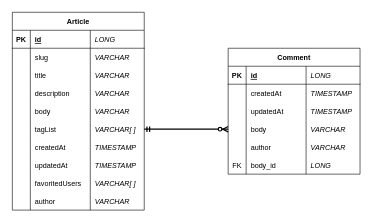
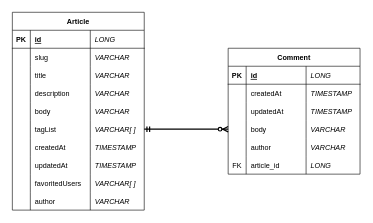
  <mxCell id="0" />
  <mxCell id="1" parent="0" />
  <mxCell id="2" value="Article" style="shape=table;startSize=30;container=1;collapsible=1;childLayout=tableLayout;fixedRows=1;rowLines=0;fontStyle=1;align=center;resizeLast=1;" parent="1" vertex="1"><mxGeometry x="20" y="20" width="220" height="330" as="geometry" /></mxCell>
  <mxCell id="3" value="" style="shape=tableRow;horizontal=0;startSize=0;swimlaneHead=0;swimlaneBody=0;fillColor=none;collapsible=0;dropTarget=0;points=[[0,0.5],[1,0.5]];portConstraint=eastwest;top=0;left=0;right=0;bottom=1;" parent="2" vertex="1"><mxGeometry y="30" width="220" height="30" as="geometry" /></mxCell>
  <mxCell id="4" value="PK" style="shape=partialRectangle;connectable=0;fillColor=none;top=0;left=0;bottom=0;right=0;fontStyle=1;overflow=hidden;" parent="3" vertex="1"><mxGeometry width="30" height="30" as="geometry"><mxRectangle width="30" height="30" as="alternateBounds" /></mxGeometry></mxCell>
  <mxCell id="5" value="id" style="shape=partialRectangle;connectable=0;fillColor=none;top=0;left=0;bottom=0;right=0;align=left;spacingLeft=6;fontStyle=5;overflow=hidden;" parent="3" vertex="1"><mxGeometry x="30" width="100" height="30" as="geometry"><mxRectangle width="100" height="30" as="alternateBounds" /></mxGeometry></mxCell>
  <mxCell id="6" value="LONG" style="shape=partialRectangle;connectable=0;fillColor=none;top=0;left=0;bottom=0;right=0;align=left;spacingLeft=6;fontStyle=2;overflow=hidden;" parent="3" vertex="1"><mxGeometry x="130" width="90" height="30" as="geometry"><mxRectangle width="90" height="30" as="alternateBounds" /></mxGeometry></mxCell>
  <mxCell id="7" style="shape=tableRow;horizontal=0;startSize=0;swimlaneHead=0;swimlaneBody=0;fillColor=none;collapsible=0;dropTarget=0;points=[[0,0.5],[1,0.5]];portConstraint=eastwest;top=0;left=0;right=0;bottom=0;" parent="2" vertex="1"><mxGeometry y="60" width="220" height="30" as="geometry" /></mxCell>
  <mxCell id="8" value="" style="shape=partialRectangle;connectable=0;fillColor=none;top=0;left=0;bottom=0;right=0;editable=1;overflow=hidden;" parent="7" vertex="1"><mxGeometry width="30" height="30" as="geometry"><mxRectangle width="30" height="30" as="alternateBounds" /></mxGeometry></mxCell>
  <mxCell id="9" value="slug" style="shape=partialRectangle;connectable=0;fillColor=none;top=0;left=0;bottom=0;right=0;align=left;spacingLeft=6;overflow=hidden;" parent="7" vertex="1"><mxGeometry x="30" width="100" height="30" as="geometry"><mxRectangle width="100" height="30" as="alternateBounds" /></mxGeometry></mxCell>
  <mxCell id="10" value="VARCHAR" style="shape=partialRectangle;connectable=0;fillColor=none;top=0;left=0;bottom=0;right=0;align=left;spacingLeft=6;overflow=hidden;fontStyle=2" parent="7" vertex="1"><mxGeometry x="130" width="90" height="30" as="geometry"><mxRectangle width="90" height="30" as="alternateBounds" /></mxGeometry></mxCell>
  <mxCell id="11" value="" style="shape=tableRow;horizontal=0;startSize=0;swimlaneHead=0;swimlaneBody=0;fillColor=none;collapsible=0;dropTarget=0;points=[[0,0.5],[1,0.5]];portConstraint=eastwest;top=0;left=0;right=0;bottom=0;" parent="2" vertex="1"><mxGeometry y="90" width="220" height="30" as="geometry" /></mxCell>
  <mxCell id="12" value="" style="shape=partialRectangle;connectable=0;fillColor=none;top=0;left=0;bottom=0;right=0;editable=1;overflow=hidden;" parent="11" vertex="1"><mxGeometry width="30" height="30" as="geometry"><mxRectangle width="30" height="30" as="alternateBounds" /></mxGeometry></mxCell>
  <mxCell id="13" value="title" style="shape=partialRectangle;connectable=0;fillColor=none;top=0;left=0;bottom=0;right=0;align=left;spacingLeft=6;overflow=hidden;" parent="11" vertex="1"><mxGeometry x="30" width="100" height="30" as="geometry"><mxRectangle width="100" height="30" as="alternateBounds" /></mxGeometry></mxCell>
  <mxCell id="14" value="VARCHAR" style="shape=partialRectangle;connectable=0;fillColor=none;top=0;left=0;bottom=0;right=0;align=left;spacingLeft=6;overflow=hidden;fontStyle=2" parent="11" vertex="1"><mxGeometry x="130" width="90" height="30" as="geometry"><mxRectangle width="90" height="30" as="alternateBounds" /></mxGeometry></mxCell>
  <mxCell id="15" value="" style="shape=tableRow;horizontal=0;startSize=0;swimlaneHead=0;swimlaneBody=0;fillColor=none;collapsible=0;dropTarget=0;points=[[0,0.5],[1,0.5]];portConstraint=eastwest;top=0;left=0;right=0;bottom=0;" parent="2" vertex="1"><mxGeometry y="120" width="220" height="30" as="geometry" /></mxCell>
  <mxCell id="16" value="" style="shape=partialRectangle;connectable=0;fillColor=none;top=0;left=0;bottom=0;right=0;editable=1;overflow=hidden;" parent="15" vertex="1"><mxGeometry width="30" height="30" as="geometry"><mxRectangle width="30" height="30" as="alternateBounds" /></mxGeometry></mxCell>
  <mxCell id="17" value="description" style="shape=partialRectangle;connectable=0;fillColor=none;top=0;left=0;bottom=0;right=0;align=left;spacingLeft=6;overflow=hidden;" parent="15" vertex="1"><mxGeometry x="30" width="100" height="30" as="geometry"><mxRectangle width="100" height="30" as="alternateBounds" /></mxGeometry></mxCell>
  <mxCell id="18" value="VARCHAR" style="shape=partialRectangle;connectable=0;fillColor=none;top=0;left=0;bottom=0;right=0;align=left;spacingLeft=6;overflow=hidden;fontStyle=2" parent="15" vertex="1"><mxGeometry x="130" width="90" height="30" as="geometry"><mxRectangle width="90" height="30" as="alternateBounds" /></mxGeometry></mxCell>
  <mxCell id="19" value="" style="shape=tableRow;horizontal=0;startSize=0;swimlaneHead=0;swimlaneBody=0;fillColor=none;collapsible=0;dropTarget=0;points=[[0,0.5],[1,0.5]];portConstraint=eastwest;top=0;left=0;right=0;bottom=0;" parent="2" vertex="1"><mxGeometry y="150" width="220" height="30" as="geometry" /></mxCell>
  <mxCell id="20" value="" style="shape=partialRectangle;connectable=0;fillColor=none;top=0;left=0;bottom=0;right=0;editable=1;overflow=hidden;" parent="19" vertex="1"><mxGeometry width="30" height="30" as="geometry"><mxRectangle width="30" height="30" as="alternateBounds" /></mxGeometry></mxCell>
  <mxCell id="21" value="body" style="shape=partialRectangle;connectable=0;fillColor=none;top=0;left=0;bottom=0;right=0;align=left;spacingLeft=6;overflow=hidden;" parent="19" vertex="1"><mxGeometry x="30" width="100" height="30" as="geometry"><mxRectangle width="100" height="30" as="alternateBounds" /></mxGeometry></mxCell>
  <mxCell id="22" value="VARCHAR" style="shape=partialRectangle;connectable=0;fillColor=none;top=0;left=0;bottom=0;right=0;align=left;spacingLeft=6;overflow=hidden;fontStyle=2" parent="19" vertex="1"><mxGeometry x="130" width="90" height="30" as="geometry"><mxRectangle width="90" height="30" as="alternateBounds" /></mxGeometry></mxCell>
  <mxCell id="23" style="shape=tableRow;horizontal=0;startSize=0;swimlaneHead=0;swimlaneBody=0;fillColor=none;collapsible=0;dropTarget=0;points=[[0,0.5],[1,0.5]];portConstraint=eastwest;top=0;left=0;right=0;bottom=0;" parent="2" vertex="1"><mxGeometry y="180" width="220" height="30" as="geometry" /></mxCell>
  <mxCell id="24" style="shape=partialRectangle;connectable=0;fillColor=none;top=0;left=0;bottom=0;right=0;editable=1;overflow=hidden;" parent="23" vertex="1"><mxGeometry width="30" height="30" as="geometry"><mxRectangle width="30" height="30" as="alternateBounds" /></mxGeometry></mxCell>
  <mxCell id="25" value="tagList" style="shape=partialRectangle;connectable=0;fillColor=none;top=0;left=0;bottom=0;right=0;align=left;spacingLeft=6;overflow=hidden;" parent="23" vertex="1"><mxGeometry x="30" width="100" height="30" as="geometry"><mxRectangle width="100" height="30" as="alternateBounds" /></mxGeometry></mxCell>
  <mxCell id="26" value="VARCHAR[ ]" style="shape=partialRectangle;connectable=0;fillColor=none;top=0;left=0;bottom=0;right=0;align=left;spacingLeft=6;overflow=hidden;fontStyle=2" parent="23" vertex="1"><mxGeometry x="130" width="90" height="30" as="geometry"><mxRectangle width="90" height="30" as="alternateBounds" /></mxGeometry></mxCell>
  <mxCell id="27" style="shape=tableRow;horizontal=0;startSize=0;swimlaneHead=0;swimlaneBody=0;fillColor=none;collapsible=0;dropTarget=0;points=[[0,0.5],[1,0.5]];portConstraint=eastwest;top=0;left=0;right=0;bottom=0;" parent="2" vertex="1"><mxGeometry y="210" width="220" height="30" as="geometry" /></mxCell>
  <mxCell id="28" style="shape=partialRectangle;connectable=0;fillColor=none;top=0;left=0;bottom=0;right=0;editable=1;overflow=hidden;" parent="27" vertex="1"><mxGeometry width="30" height="30" as="geometry"><mxRectangle width="30" height="30" as="alternateBounds" /></mxGeometry></mxCell>
  <mxCell id="29" value="createdAt" style="shape=partialRectangle;connectable=0;fillColor=none;top=0;left=0;bottom=0;right=0;align=left;spacingLeft=6;overflow=hidden;" parent="27" vertex="1"><mxGeometry x="30" width="100" height="30" as="geometry"><mxRectangle width="100" height="30" as="alternateBounds" /></mxGeometry></mxCell>
  <mxCell id="30" value="TIMESTAMP" style="shape=partialRectangle;connectable=0;fillColor=none;top=0;left=0;bottom=0;right=0;align=left;spacingLeft=6;overflow=hidden;fontStyle=2" parent="27" vertex="1"><mxGeometry x="130" width="90" height="30" as="geometry"><mxRectangle width="90" height="30" as="alternateBounds" /></mxGeometry></mxCell>
  <mxCell id="31" style="shape=tableRow;horizontal=0;startSize=0;swimlaneHead=0;swimlaneBody=0;fillColor=none;collapsible=0;dropTarget=0;points=[[0,0.5],[1,0.5]];portConstraint=eastwest;top=0;left=0;right=0;bottom=0;" parent="2" vertex="1"><mxGeometry y="240" width="220" height="30" as="geometry" /></mxCell>
  <mxCell id="32" style="shape=partialRectangle;connectable=0;fillColor=none;top=0;left=0;bottom=0;right=0;editable=1;overflow=hidden;" parent="31" vertex="1"><mxGeometry width="30" height="30" as="geometry"><mxRectangle width="30" height="30" as="alternateBounds" /></mxGeometry></mxCell>
  <mxCell id="33" value="updatedAt" style="shape=partialRectangle;connectable=0;fillColor=none;top=0;left=0;bottom=0;right=0;align=left;spacingLeft=6;overflow=hidden;" parent="31" vertex="1"><mxGeometry x="30" width="100" height="30" as="geometry"><mxRectangle width="100" height="30" as="alternateBounds" /></mxGeometry></mxCell>
  <mxCell id="34" value="TIMESTAMP" style="shape=partialRectangle;connectable=0;fillColor=none;top=0;left=0;bottom=0;right=0;align=left;spacingLeft=6;overflow=hidden;fontStyle=2" parent="31" vertex="1"><mxGeometry x="130" width="90" height="30" as="geometry"><mxRectangle width="90" height="30" as="alternateBounds" /></mxGeometry></mxCell>
  <mxCell id="35" style="shape=tableRow;horizontal=0;startSize=0;swimlaneHead=0;swimlaneBody=0;fillColor=none;collapsible=0;dropTarget=0;points=[[0,0.5],[1,0.5]];portConstraint=eastwest;top=0;left=0;right=0;bottom=0;" parent="2" vertex="1"><mxGeometry y="270" width="220" height="30" as="geometry" /></mxCell>
  <mxCell id="36" style="shape=partialRectangle;connectable=0;fillColor=none;top=0;left=0;bottom=0;right=0;editable=1;overflow=hidden;" parent="35" vertex="1"><mxGeometry width="30" height="30" as="geometry"><mxRectangle width="30" height="30" as="alternateBounds" /></mxGeometry></mxCell>
  <mxCell id="37" value="favoritedUsers" style="shape=partialRectangle;connectable=0;fillColor=none;top=0;left=0;bottom=0;right=0;align=left;spacingLeft=6;overflow=hidden;" parent="35" vertex="1"><mxGeometry x="30" width="100" height="30" as="geometry"><mxRectangle width="100" height="30" as="alternateBounds" /></mxGeometry></mxCell>
  <mxCell id="38" value="VARCHAR[ ]" style="shape=partialRectangle;connectable=0;fillColor=none;top=0;left=0;bottom=0;right=0;align=left;spacingLeft=6;overflow=hidden;fontStyle=2" parent="35" vertex="1"><mxGeometry x="130" width="90" height="30" as="geometry"><mxRectangle width="90" height="30" as="alternateBounds" /></mxGeometry></mxCell>
  <mxCell id="39" style="shape=tableRow;horizontal=0;startSize=0;swimlaneHead=0;swimlaneBody=0;fillColor=none;collapsible=0;dropTarget=0;points=[[0,0.5],[1,0.5]];portConstraint=eastwest;top=0;left=0;right=0;bottom=0;" parent="2" vertex="1"><mxGeometry y="300" width="220" height="30" as="geometry" /></mxCell>
  <mxCell id="40" value="" style="shape=partialRectangle;connectable=0;fillColor=none;top=0;left=0;bottom=0;right=0;editable=1;overflow=hidden;" parent="39" vertex="1"><mxGeometry width="30" height="30" as="geometry"><mxRectangle width="30" height="30" as="alternateBounds" /></mxGeometry></mxCell>
  <mxCell id="41" value="author" style="shape=partialRectangle;connectable=0;fillColor=none;top=0;left=0;bottom=0;right=0;align=left;spacingLeft=6;overflow=hidden;" parent="39" vertex="1"><mxGeometry x="30" width="100" height="30" as="geometry"><mxRectangle width="100" height="30" as="alternateBounds" /></mxGeometry></mxCell>
  <mxCell id="42" value="VARCHAR" style="shape=partialRectangle;connectable=0;fillColor=none;top=0;left=0;bottom=0;right=0;align=left;spacingLeft=6;overflow=hidden;fontStyle=2" parent="39" vertex="1"><mxGeometry x="130" width="90" height="30" as="geometry"><mxRectangle width="90" height="30" as="alternateBounds" /></mxGeometry></mxCell>
  <mxCell id="43" value="Comment" style="shape=table;startSize=30;container=1;collapsible=1;childLayout=tableLayout;fixedRows=1;rowLines=0;fontStyle=1;align=center;resizeLast=1;" parent="1" vertex="1"><mxGeometry x="380" y="80" width="220" height="210" as="geometry" /></mxCell>
  <mxCell id="44" value="" style="shape=tableRow;horizontal=0;startSize=0;swimlaneHead=0;swimlaneBody=0;fillColor=none;collapsible=0;dropTarget=0;points=[[0,0.5],[1,0.5]];portConstraint=eastwest;top=0;left=0;right=0;bottom=1;" parent="43" vertex="1"><mxGeometry y="30" width="220" height="30" as="geometry" /></mxCell>
  <mxCell id="45" value="PK" style="shape=partialRectangle;connectable=0;fillColor=none;top=0;left=0;bottom=0;right=0;fontStyle=1;overflow=hidden;" parent="44" vertex="1"><mxGeometry width="30" height="30" as="geometry"><mxRectangle width="30" height="30" as="alternateBounds" /></mxGeometry></mxCell>
  <mxCell id="46" value="id" style="shape=partialRectangle;connectable=0;fillColor=none;top=0;left=0;bottom=0;right=0;align=left;spacingLeft=6;fontStyle=5;overflow=hidden;" parent="44" vertex="1"><mxGeometry x="30" width="100" height="30" as="geometry"><mxRectangle width="100" height="30" as="alternateBounds" /></mxGeometry></mxCell>
  <mxCell id="47" value="LONG" style="shape=partialRectangle;connectable=0;fillColor=none;top=0;left=0;bottom=0;right=0;align=left;spacingLeft=6;fontStyle=2;overflow=hidden;" parent="44" vertex="1"><mxGeometry x="130" width="90" height="30" as="geometry"><mxRectangle width="90" height="30" as="alternateBounds" /></mxGeometry></mxCell>
  <mxCell id="48" style="shape=tableRow;horizontal=0;startSize=0;swimlaneHead=0;swimlaneBody=0;fillColor=none;collapsible=0;dropTarget=0;points=[[0,0.5],[1,0.5]];portConstraint=eastwest;top=0;left=0;right=0;bottom=0;" parent="43" vertex="1"><mxGeometry y="60" width="220" height="30" as="geometry" /></mxCell>
  <mxCell id="49" value="" style="shape=partialRectangle;connectable=0;fillColor=none;top=0;left=0;bottom=0;right=0;editable=1;overflow=hidden;" parent="48" vertex="1"><mxGeometry width="30" height="30" as="geometry"><mxRectangle width="30" height="30" as="alternateBounds" /></mxGeometry></mxCell>
  <mxCell id="50" value="createdAt" style="shape=partialRectangle;connectable=0;fillColor=none;top=0;left=0;bottom=0;right=0;align=left;spacingLeft=6;overflow=hidden;" parent="48" vertex="1"><mxGeometry x="30" width="100" height="30" as="geometry"><mxRectangle width="100" height="30" as="alternateBounds" /></mxGeometry></mxCell>
  <mxCell id="51" value="TIMESTAMP" style="shape=partialRectangle;connectable=0;fillColor=none;top=0;left=0;bottom=0;right=0;align=left;spacingLeft=6;overflow=hidden;fontStyle=2" parent="48" vertex="1"><mxGeometry x="130" width="90" height="30" as="geometry"><mxRectangle width="90" height="30" as="alternateBounds" /></mxGeometry></mxCell>
  <mxCell id="52" style="shape=tableRow;horizontal=0;startSize=0;swimlaneHead=0;swimlaneBody=0;fillColor=none;collapsible=0;dropTarget=0;points=[[0,0.5],[1,0.5]];portConstraint=eastwest;top=0;left=0;right=0;bottom=0;" parent="43" vertex="1"><mxGeometry y="90" width="220" height="30" as="geometry" /></mxCell>
  <mxCell id="53" style="shape=partialRectangle;connectable=0;fillColor=none;top=0;left=0;bottom=0;right=0;editable=1;overflow=hidden;" parent="52" vertex="1"><mxGeometry width="30" height="30" as="geometry"><mxRectangle width="30" height="30" as="alternateBounds" /></mxGeometry></mxCell>
  <mxCell id="54" value="updatedAt" style="shape=partialRectangle;connectable=0;fillColor=none;top=0;left=0;bottom=0;right=0;align=left;spacingLeft=6;overflow=hidden;" parent="52" vertex="1"><mxGeometry x="30" width="100" height="30" as="geometry"><mxRectangle width="100" height="30" as="alternateBounds" /></mxGeometry></mxCell>
  <mxCell id="55" value="TIMESTAMP" style="shape=partialRectangle;connectable=0;fillColor=none;top=0;left=0;bottom=0;right=0;align=left;spacingLeft=6;overflow=hidden;fontStyle=2" parent="52" vertex="1"><mxGeometry x="130" width="90" height="30" as="geometry"><mxRectangle width="90" height="30" as="alternateBounds" /></mxGeometry></mxCell>
  <mxCell id="56" value="" style="shape=tableRow;horizontal=0;startSize=0;swimlaneHead=0;swimlaneBody=0;fillColor=none;collapsible=0;dropTarget=0;points=[[0,0.5],[1,0.5]];portConstraint=eastwest;top=0;left=0;right=0;bottom=0;" parent="43" vertex="1"><mxGeometry y="120" width="220" height="30" as="geometry" /></mxCell>
  <mxCell id="57" value="" style="shape=partialRectangle;connectable=0;fillColor=none;top=0;left=0;bottom=0;right=0;editable=1;overflow=hidden;" parent="56" vertex="1"><mxGeometry width="30" height="30" as="geometry"><mxRectangle width="30" height="30" as="alternateBounds" /></mxGeometry></mxCell>
  <mxCell id="58" value="body" style="shape=partialRectangle;connectable=0;fillColor=none;top=0;left=0;bottom=0;right=0;align=left;spacingLeft=6;overflow=hidden;" parent="56" vertex="1"><mxGeometry x="30" width="100" height="30" as="geometry"><mxRectangle width="100" height="30" as="alternateBounds" /></mxGeometry></mxCell>
  <mxCell id="59" value="VARCHAR" style="shape=partialRectangle;connectable=0;fillColor=none;top=0;left=0;bottom=0;right=0;align=left;spacingLeft=6;overflow=hidden;fontStyle=2" parent="56" vertex="1"><mxGeometry x="130" width="90" height="30" as="geometry"><mxRectangle width="90" height="30" as="alternateBounds" /></mxGeometry></mxCell>
  <mxCell id="60" style="shape=tableRow;horizontal=0;startSize=0;swimlaneHead=0;swimlaneBody=0;fillColor=none;collapsible=0;dropTarget=0;points=[[0,0.5],[1,0.5]];portConstraint=eastwest;top=0;left=0;right=0;bottom=0;" parent="43" vertex="1"><mxGeometry y="150" width="220" height="30" as="geometry" /></mxCell>
  <mxCell id="61" value="" style="shape=partialRectangle;connectable=0;fillColor=none;top=0;left=0;bottom=0;right=0;editable=1;overflow=hidden;" parent="60" vertex="1"><mxGeometry width="30" height="30" as="geometry"><mxRectangle width="30" height="30" as="alternateBounds" /></mxGeometry></mxCell>
  <mxCell id="62" value="author" style="shape=partialRectangle;connectable=0;fillColor=none;top=0;left=0;bottom=0;right=0;align=left;spacingLeft=6;overflow=hidden;" parent="60" vertex="1"><mxGeometry x="30" width="100" height="30" as="geometry"><mxRectangle width="100" height="30" as="alternateBounds" /></mxGeometry></mxCell>
  <mxCell id="63" value="VARCHAR" style="shape=partialRectangle;connectable=0;fillColor=none;top=0;left=0;bottom=0;right=0;align=left;spacingLeft=6;overflow=hidden;fontStyle=2" parent="60" vertex="1"><mxGeometry x="130" width="90" height="30" as="geometry"><mxRectangle width="90" height="30" as="alternateBounds" /></mxGeometry></mxCell>
  <mxCell id="64" style="shape=tableRow;horizontal=0;startSize=0;swimlaneHead=0;swimlaneBody=0;fillColor=none;collapsible=0;dropTarget=0;points=[[0,0.5],[1,0.5]];portConstraint=eastwest;top=0;left=0;right=0;bottom=0;" parent="43" vertex="1"><mxGeometry y="180" width="220" height="30" as="geometry" /></mxCell>
  <mxCell id="65" value="FK" style="shape=partialRectangle;connectable=0;fillColor=none;top=0;left=0;bottom=0;right=0;editable=1;overflow=hidden;" parent="64" vertex="1"><mxGeometry width="30" height="30" as="geometry"><mxRectangle width="30" height="30" as="alternateBounds" /></mxGeometry></mxCell>
- <mxCell id="66" value="body_id" style="shape=partialRectangle;connectable=0;fillColor=none;top=0;left=0;bottom=0;right=0;align=left;spacingLeft=6;overflow=hidden;" parent="64" vertex="1"><mxGeometry x="30" width="100" height="30" as="geometry"><mxRectangle width="100" height="30" as="alternateBounds" /></mxGeometry></mxCell>
+ <mxCell id="66" value="article_id" style="shape=partialRectangle;connectable=0;fillColor=none;top=0;left=0;bottom=0;right=0;align=left;spacingLeft=6;overflow=hidden;" parent="64" vertex="1"><mxGeometry x="30" width="100" height="30" as="geometry"><mxRectangle width="100" height="30" as="alternateBounds" /></mxGeometry></mxCell>
  <mxCell id="67" value="LONG" style="shape=partialRectangle;connectable=0;fillColor=none;top=0;left=0;bottom=0;right=0;align=left;spacingLeft=6;overflow=hidden;fontStyle=2" parent="64" vertex="1"><mxGeometry x="130" width="90" height="30" as="geometry"><mxRectangle width="90" height="30" as="alternateBounds" /></mxGeometry></mxCell>
  <mxCell id="68" value="" style="edgeStyle=entityRelationEdgeStyle;fontSize=12;html=1;endArrow=ERzeroToMany;startArrow=ERmandOne;rounded=0;strokeWidth=2;entryX=0;entryY=0.5;entryDx=0;entryDy=0;exitX=1;exitY=0.5;exitDx=0;exitDy=0;" parent="1" source="23" target="56" edge="1"><mxGeometry width="100" height="100" relative="1" as="geometry"><mxPoint x="120" y="200" as="sourcePoint" /><mxPoint x="220" y="100" as="targetPoint" /></mxGeometry></mxCell>
